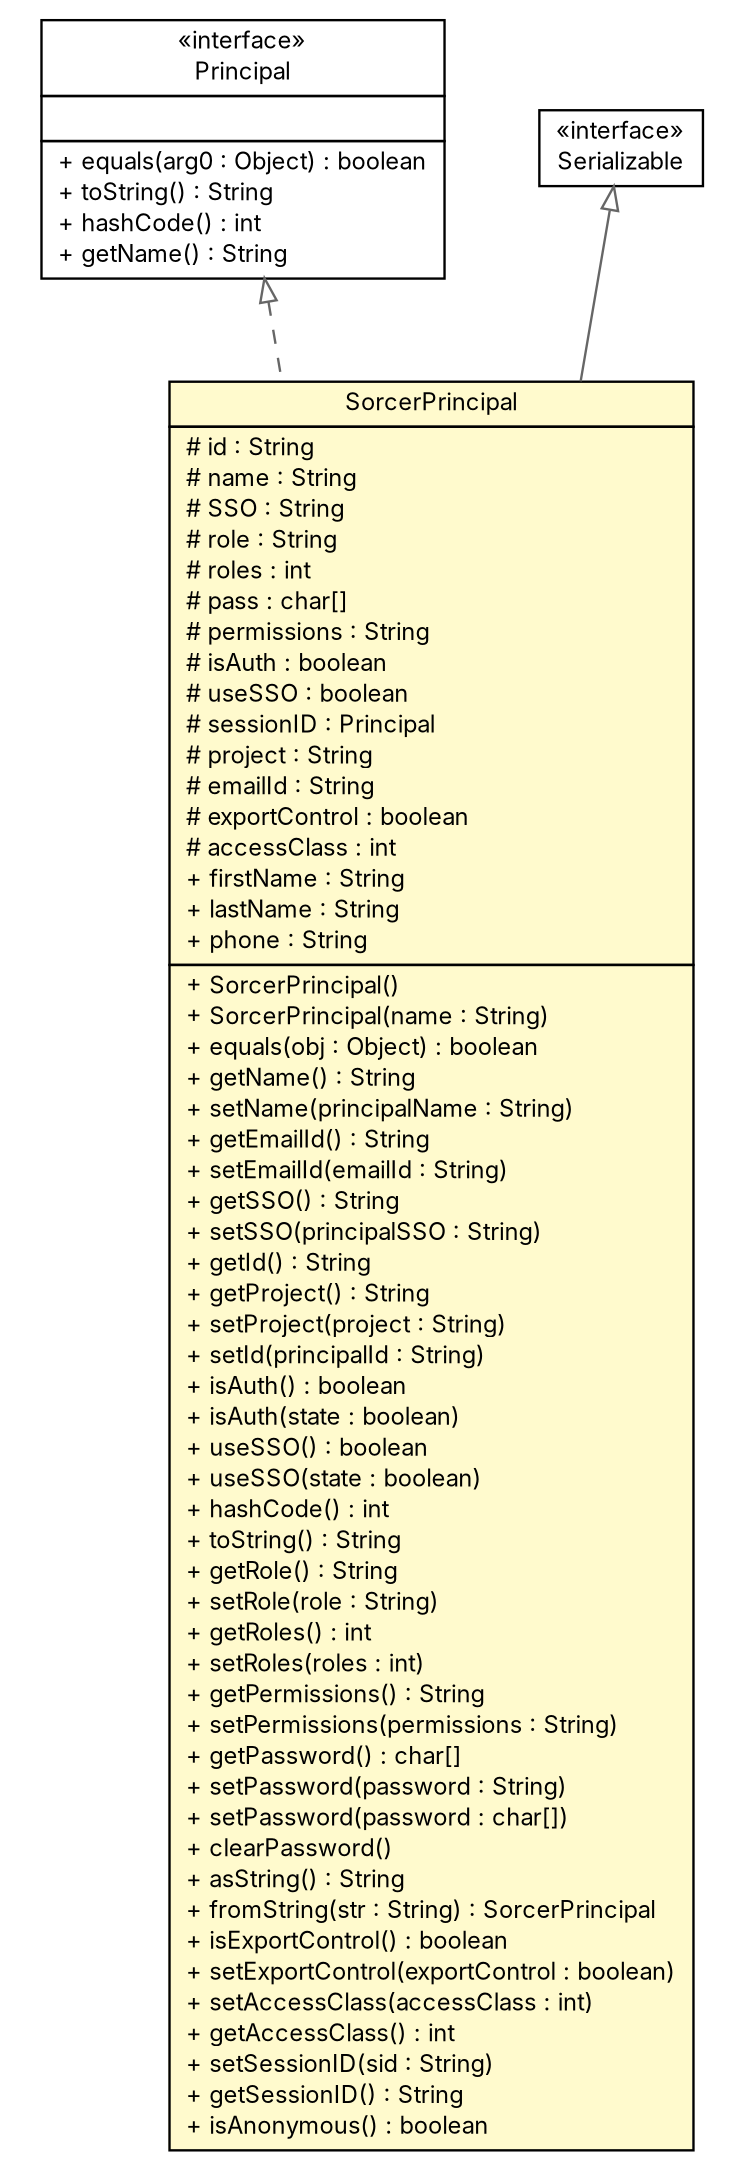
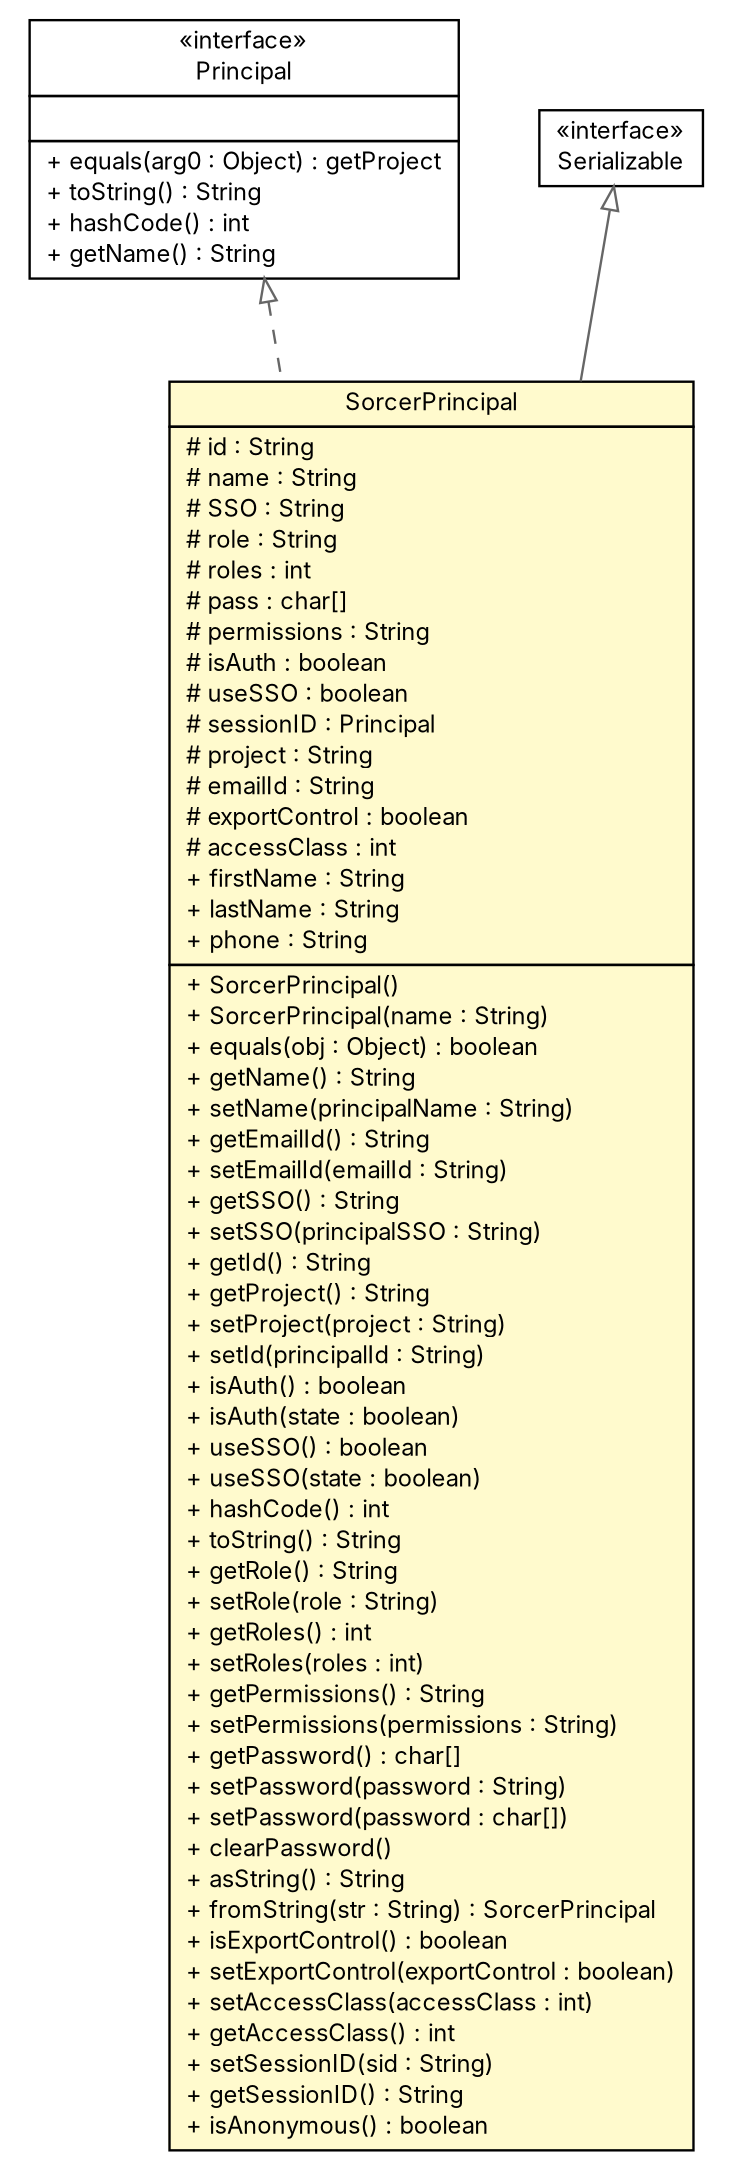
  digraph {
    fontname=Inter
    nodesep=0.25
    ranksep=0.5
    node [fontcolor=black fontname=Inter fontsize=10.0 shape=plaintext]
    edge [arrowtail=empty color=gray40 dir=back fontname=Inter fontsize=10 headport=p labelfontname=Helvetica labelfontsize=10 tailport=p]
    n1 [label=<<table title="sorcer.security.util.SorcerPrincipal" border="0" cellborder="1" cellspacing="0" cellpadding="2" port="p" bgcolor="lemonChiffon" href="./SorcerPrincipal.html"> 		<tr><td><table border="0" cellspacing="0" cellpadding="1"> <tr><td align="center" balign="center"> SorcerPrincipal </td></tr> 		</table></td></tr> 		<tr><td><table border="0" cellspacing="0" cellpadding="1"> <tr><td align="left" balign="left"> # id : String </td></tr> <tr><td align="left" balign="left"> # name : String </td></tr> <tr><td align="left" balign="left"> # SSO : String </td></tr> <tr><td align="left" balign="left"> # role : String </td></tr> <tr><td align="left" balign="left"> # roles : int </td></tr> <tr><td align="left" balign="left"> # pass : char[] </td></tr> <tr><td align="left" balign="left"> # permissions : String </td></tr> <tr><td align="left" balign="left"> # isAuth : boolean </td></tr> <tr><td align="left" balign="left"> # useSSO : boolean </td></tr> <tr><td align="left" balign="left"> # sessionID : Principal </td></tr> <tr><td align="left" balign="left"> # project : String </td></tr> <tr><td align="left" balign="left"> # emailId : String </td></tr> <tr><td align="left" balign="left"> # exportControl : boolean </td></tr> <tr><td align="left" balign="left"> # accessClass : int </td></tr> <tr><td align="left" balign="left"> + firstName : String </td></tr> <tr><td align="left" balign="left"> + lastName : String </td></tr> <tr><td align="left" balign="left"> + phone : String </td></tr> 		</table></td></tr> 		<tr><td><table border="0" cellspacing="0" cellpadding="1"> <tr><td align="left" balign="left"> + SorcerPrincipal() </td></tr> <tr><td align="left" balign="left"> + SorcerPrincipal(name : String) </td></tr> <tr><td align="left" balign="left"> + equals(obj : Object) : boolean </td></tr> <tr><td align="left" balign="left"> + getName() : String </td></tr> <tr><td align="left" balign="left"> + setName(principalName : String) </td></tr> <tr><td align="left" balign="left"> + getEmailId() : String </td></tr> <tr><td align="left" balign="left"> + setEmailId(emailId : String) </td></tr> <tr><td align="left" balign="left"> + getSSO() : String </td></tr> <tr><td align="left" balign="left"> + setSSO(principalSSO : String) </td></tr> <tr><td align="left" balign="left"> + getId() : String </td></tr> <tr><td align="left" balign="left"> + getProject() : String </td></tr> <tr><td align="left" balign="left"> + setProject(project : String) </td></tr> <tr><td align="left" balign="left"> + setId(principalId : String) </td></tr> <tr><td align="left" balign="left"> + isAuth() : boolean </td></tr> <tr><td align="left" balign="left"> + isAuth(state : boolean) </td></tr> <tr><td align="left" balign="left"> + useSSO() : boolean </td></tr> <tr><td align="left" balign="left"> + useSSO(state : boolean) </td></tr> <tr><td align="left" balign="left"> + hashCode() : int </td></tr> <tr><td align="left" balign="left"> + toString() : String </td></tr> <tr><td align="left" balign="left"> + getRole() : String </td></tr> <tr><td align="left" balign="left"> + setRole(role : String) </td></tr> <tr><td align="left" balign="left"> + getRoles() : int </td></tr> <tr><td align="left" balign="left"> + setRoles(roles : int) </td></tr> <tr><td align="left" balign="left"> + getPermissions() : String </td></tr> <tr><td align="left" balign="left"> + setPermissions(permissions : String) </td></tr> <tr><td align="left" balign="left"> + getPassword() : char[] </td></tr> <tr><td align="left" balign="left"> + setPassword(password : String) </td></tr> <tr><td align="left" balign="left"> + setPassword(password : char[]) </td></tr> <tr><td align="left" balign="left"> + clearPassword() </td></tr> <tr><td align="left" balign="left"> + asString() : String </td></tr> <tr><td align="left" balign="left"> + fromString(str : String) : SorcerPrincipal </td></tr> <tr><td align="left" balign="left"> + isExportControl() : boolean </td></tr> <tr><td align="left" balign="left"> + setExportControl(exportControl : boolean) </td></tr> <tr><td align="left" balign="left"> + setAccessClass(accessClass : int) </td></tr> <tr><td align="left" balign="left"> + getAccessClass() : int </td></tr> <tr><td align="left" balign="left"> + setSessionID(sid : String) </td></tr> <tr><td align="left" balign="left"> + getSessionID() : String </td></tr> <tr><td align="left" balign="left"> + isAnonymous() : boolean </td></tr> 		</table></td></tr> 		</table>>]
-   n2 [label=<<table title="java.security.Principal" border="0" cellborder="1" cellspacing="0" cellpadding="2" port="p" href="http://docs.oracle.com/javase/7/docs/api/java/security/Principal.html"> 		<tr><td><table border="0" cellspacing="0" cellpadding="1"> <tr><td align="center" balign="center"> &#171;interface&#187; </td></tr> <tr><td align="center" balign="center"> Principal </td></tr> 		</table></td></tr> 		<tr><td><table border="0" cellspacing="0" cellpadding="1"> <tr><td align="left" balign="left">  </td></tr> 		</table></td></tr> 		<tr><td><table border="0" cellspacing="0" cellpadding="1"> <tr><td align="left" balign="left"> + equals(arg0 : Object) : boolean </td></tr> <tr><td align="left" balign="left"> + toString() : String </td></tr> <tr><td align="left" balign="left"> + hashCode() : int </td></tr> <tr><td align="left" balign="left"> + getName() : String </td></tr> 		</table></td></tr> 		</table>>]
+   n2 [label=<<table title="java.security.Principal" border="0" cellborder="1" cellspacing="0" cellpadding="2" port="p" href="http://docs.oracle.com/javase/7/docs/api/java/security/Principal.html"> 		<tr><td><table border="0" cellspacing="0" cellpadding="1"> <tr><td align="center" balign="center"> &#171;interface&#187; </td></tr> <tr><td align="center" balign="center"> Principal </td></tr> 		</table></td></tr> 		<tr><td><table border="0" cellspacing="0" cellpadding="1"> <tr><td align="left" balign="left">  </td></tr> 		</table></td></tr> 		<tr><td><table border="0" cellspacing="0" cellpadding="1"> <tr><td align="left" balign="left"> + equals(arg0 : Object) : getProject </td></tr> <tr><td align="left" balign="left"> + toString() : String </td></tr> <tr><td align="left" balign="left"> + hashCode() : int </td></tr> <tr><td align="left" balign="left"> + getName() : String </td></tr> 		</table></td></tr> 		</table>>]
    n3 [label=<<table title="java.io.Serializable" border="0" cellborder="1" cellspacing="0" cellpadding="2" port="p" href="http://docs.oracle.com/javase/7/docs/api/java/io/Serializable.html"> 		<tr><td><table border="0" cellspacing="0" cellpadding="1"> <tr><td align="center" balign="center"> &#171;interface&#187; </td></tr> <tr><td align="center" balign="center"> Serializable </td></tr> 		</table></td></tr> 		</table>>]
    n2 -> n1 [style=dashed]
    n3 -> n1 [style=solid]
  }
